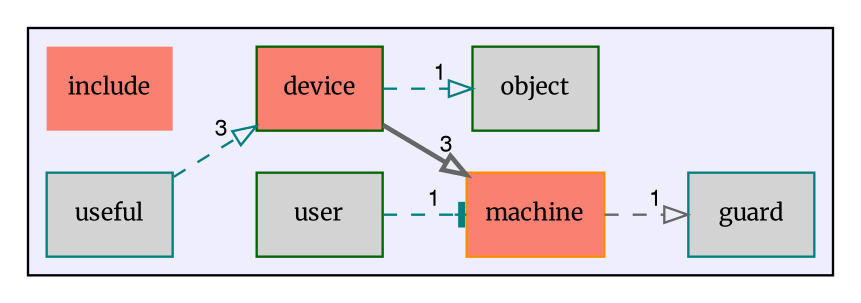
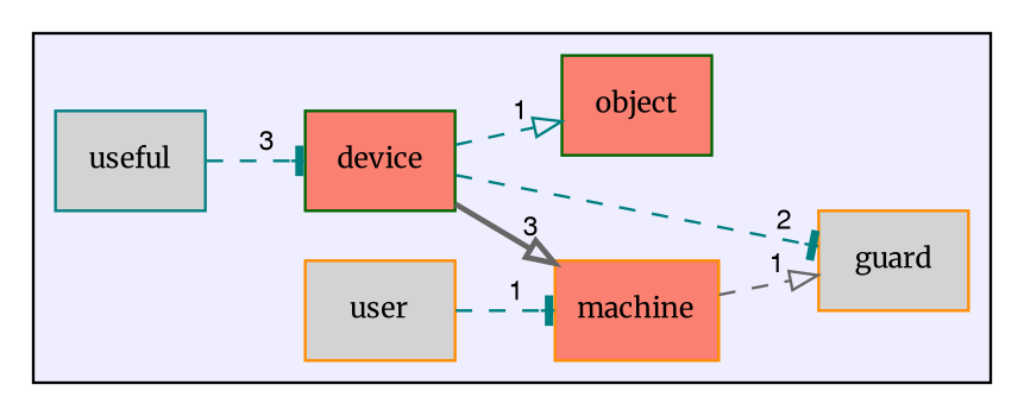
  digraph {
    compound=true
    fontname=Merriweather
    rankdir=LR
    node [color=teal fillcolor=salmon fontname=Merriweather fontsize=10 shape=box style=filled]
    edge [arrowhead=tee color=teal fontname=Merriweather headlabel=1 labeldistance=1.5 labelfontname=FreeSans labelfontsize=10 style=dashed]
-   n1 [label=include shape=plaintext]
    n2 [color=darkgreen label=device]
-   n3 [fillcolor=lightgrey label=guard]
+   n3 [color=darkorange fillcolor=lightgrey label=guard]
    n4 [color=darkorange label=machine]
-   n5 [color=darkgreen fillcolor=lightgrey label=object]
+   n5 [color=darkgreen label=object]
    n6 [fillcolor=lightgrey label=useful]
-   n7 [color=darkgreen fillcolor=lightgrey label=user]
+   n7 [color=darkorange fillcolor=lightgrey label=user]
    subgraph cluster_1 {
      bgcolor="#eeeeff"
      pencolor=black
-     n1
      n2
      n3
      n4
      n5
      n6
      n7
    }
+   n2 -> n3 [headlabel=2]
    n2 -> n4 [arrowhead=onormal color=gray40 headlabel=3 style=bold]
    n2 -> n5 [arrowhead=onormal]
    n4 -> n3 [arrowhead=onormal color=gray40]
-   n6 -> n2 [arrowhead=onormal headlabel=3]
+   n6 -> n2 [headlabel=3]
    n7 -> n4
  }
